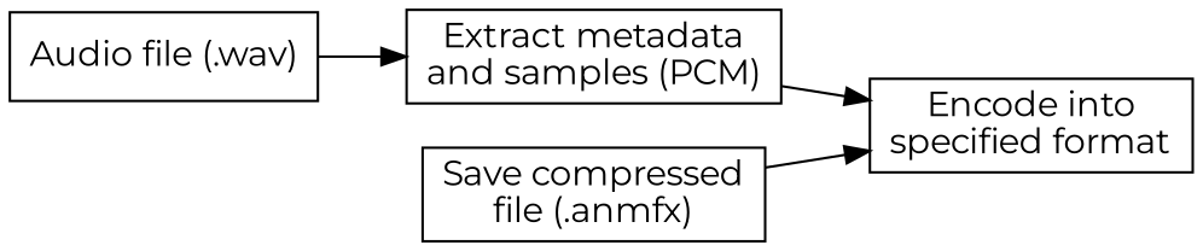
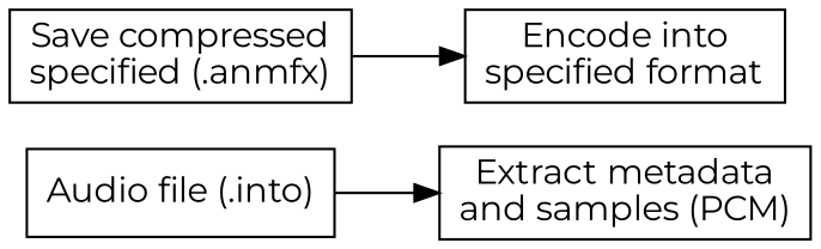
  digraph {
    fontname=Montserrat
    rankdir=LR
    node [fontname=Montserrat shape=box]
    edge [fontname=Montserrat]
-   n1 [label="Audio file (.wav)"]
+   n1 [label="Audio file (.into)"]
    n2 [label="Extract metadata\nand samples (PCM)"]
    n3 [label="Encode into\nspecified format"]
-   n4 [label="Save compressed\nfile (.anmfx)"]
+   n4 [label="Save compressed\nspecified (.anmfx)"]
    n1 -> n2
-   n2 -> n3
    n4 -> n3
  }
